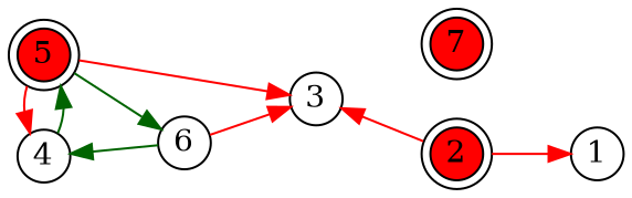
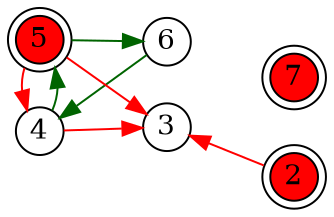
  digraph {
    rankdir=LR
    node [fixedsize=true]
    edge [color=red]
    4 [height=0.33 width=0.33]
    5 [fillcolor=red height=0.33 peripheries=2 style=filled width=0.33]
    7 [fillcolor=red height=0.33 peripheries=2 style=filled width=0.33]
    2 [fillcolor=red height=0.33 peripheries=2 style=filled width=0.33]
    6 [height=0.33 width=0.33]
    3 [height=0.33 width=0.33]
-   1 [height=0.33 width=0.33]
    subgraph sub_1 {
      rank=same
      4
      5
    }
    subgraph sub_2 {
      rank=same
      7
      2
    }
    4 -> 5 [color=darkgreen]
    4 -> 6 [color=darkgreen dir=back]
-   6 -> 3
+   4 -> 3
    5 -> 4
    5 -> 3
-   2 -> 1
    6 -> 5 [color=darkgreen dir=back]
    3 -> 7 [style=invis color=""]
    3 -> 2 [dir=back]
  }
